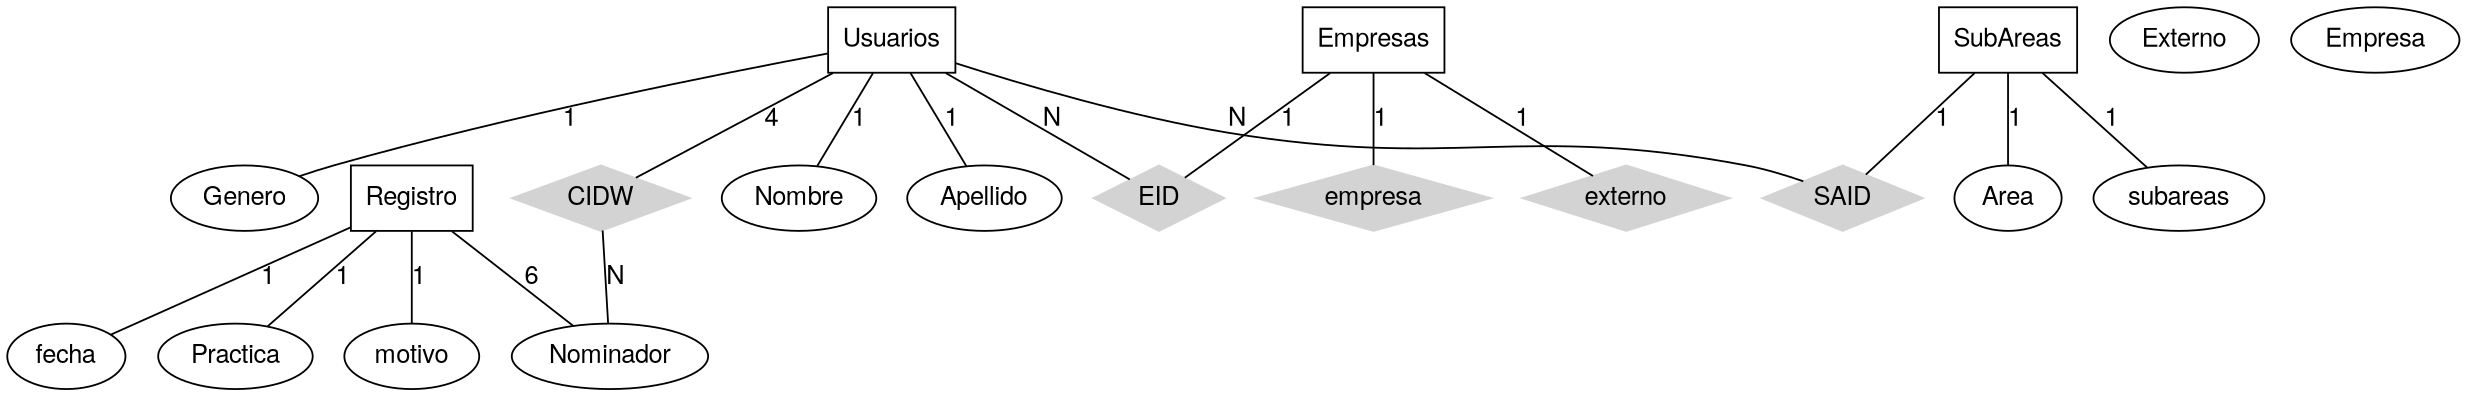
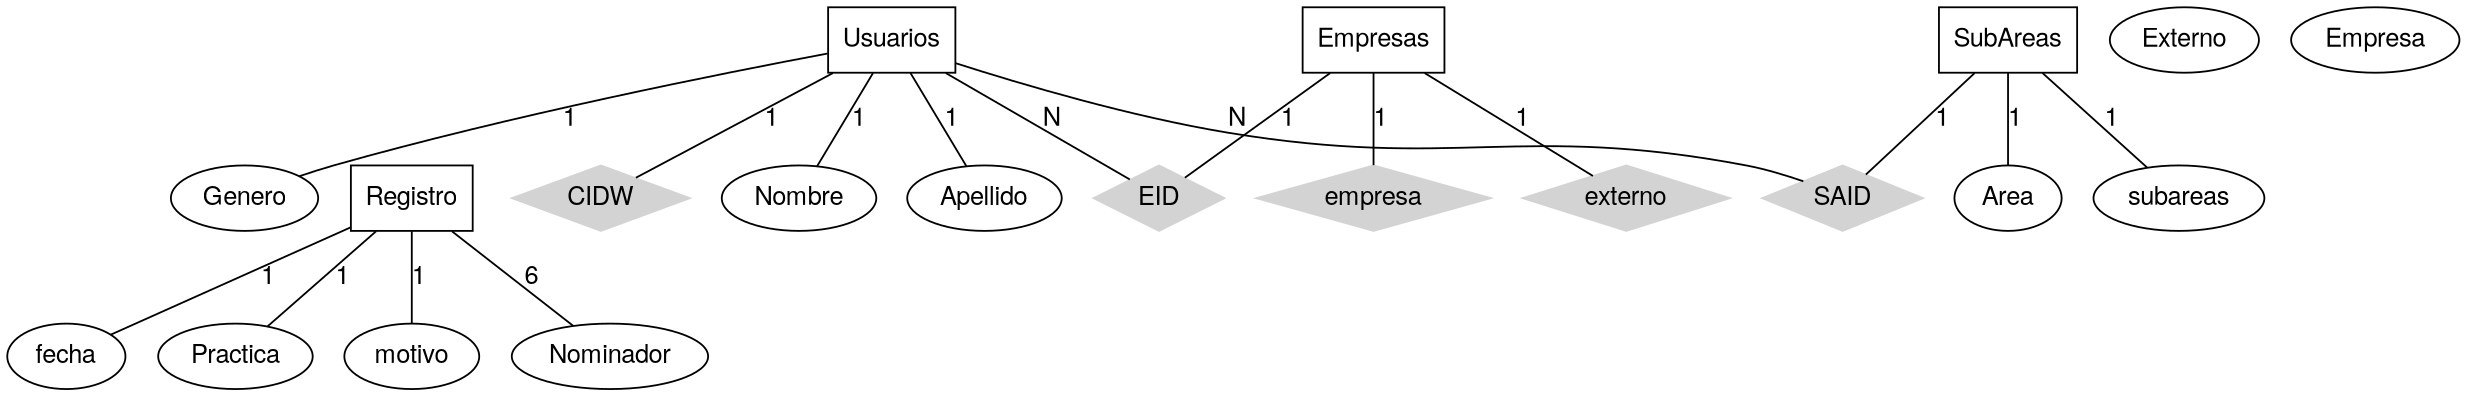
  graph {
    fontname="Helvetica, Arial, sans-serif"
    node [fontname="Helvetica, Arial, sans-serif" shape=ellipse]
    edge [fontname="Helvetica, Arial, sans-serif"]
    Usuarios [shape=box]
    Nombre
    Apellido
    Genero
    CIDW [color=lightgrey shape=diamond style=filled]
    EID [color=lightgrey shape=diamond style=filled]
    SAID [color=lightgrey shape=diamond style=filled]
    Nominador
    Registro [shape=box]
    Practica
    motivo
    fecha
    Empresas [shape=box]
    empresa [color=lightgrey shape=diamond style=filled]
    externo [color=lightgrey shape=diamond style=filled]
    SubAreas [shape=box]
    Area
    subareas
    Externo
    Empresa
    Usuarios -- Nombre [label=1]
    Usuarios -- Apellido [label=1]
    Usuarios -- Genero [label=1]
-   Usuarios -- CIDW [label=4]
+   Usuarios -- CIDW [label=1]
    Usuarios -- EID [label=N]
    Usuarios -- SAID [label=N]
-   CIDW -- Nominador [label=N]
    Registro -- Nominador [label=6]
    Registro -- Practica [label=1]
    Registro -- motivo [label=1]
    Registro -- fecha [label=1]
    Empresas -- EID [label=1]
    Empresas -- empresa [label=1]
    Empresas -- externo [label=1]
    SubAreas -- SAID [label=1]
    SubAreas -- Area [label=1]
    SubAreas -- subareas [label=1]
  }
